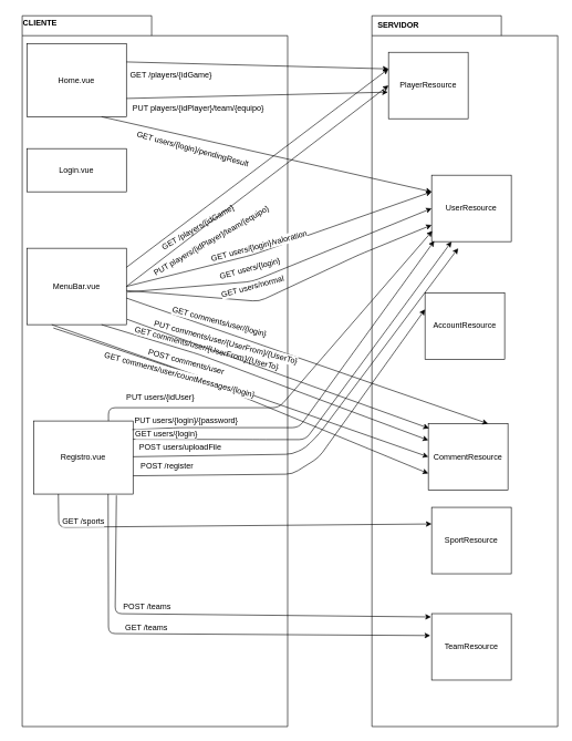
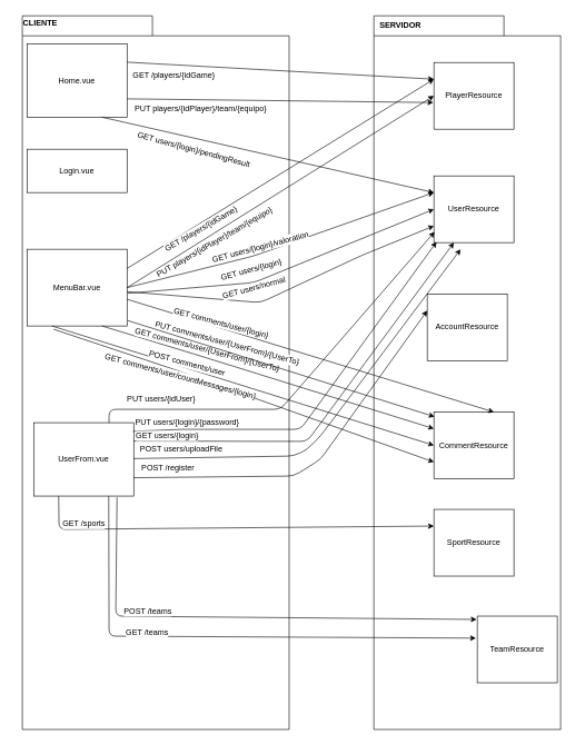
  <mxCell id="0" />
  <mxCell id="1" parent="0" />
  <mxCell id="2" value="" style="shape=folder;fontStyle=1;spacingTop=10;tabWidth=195;tabHeight=30;tabPosition=left;html=1;gradientColor=none;" vertex="1" parent="1"><mxGeometry x="560" y="23" width="280" height="1070" as="geometry" /></mxCell>
  <mxCell id="3" value="" style="shape=folder;fontStyle=1;spacingTop=10;tabWidth=195;tabHeight=30;tabPosition=left;html=1;gradientColor=none;" vertex="1" parent="1"><mxGeometry x="33" y="23" width="400" height="1070" as="geometry" /></mxCell>
  <mxCell id="4" value="Home.vue" style="rounded=0;whiteSpace=wrap;html=1;" vertex="1" parent="1"><mxGeometry x="40" y="65" width="150" height="110" as="geometry" /></mxCell>
  <mxCell id="5" value="Login.vue" style="rounded=0;whiteSpace=wrap;html=1;" vertex="1" parent="1"><mxGeometry x="40" y="223" width="150" height="65" as="geometry" /></mxCell>
  <mxCell id="6" value="CLIENTE" style="text;align=center;fontStyle=1;verticalAlign=middle;spacingLeft=3;spacingRight=3;strokeColor=none;rotatable=0;points=[[0,0.5],[1,0.5]];portConstraint=eastwest;gradientColor=none;" vertex="1" parent="1"><mxGeometry y="20" width="80" height="26" as="geometry" x="20" /></mxCell>
  <mxCell id="7" value="SERVIDOR" style="text;align=center;fontStyle=1;verticalAlign=middle;spacingLeft=3;spacingRight=3;strokeColor=none;rotatable=0;points=[[0,0.5],[1,0.5]];portConstraint=eastwest;gradientColor=none;" vertex="1" parent="1"><mxGeometry x="560" y="23" width="80" height="26" as="geometry" /></mxCell>
  <mxCell id="8" style="edgeStyle=orthogonalEdgeStyle;rounded=0;orthogonalLoop=1;jettySize=auto;html=1;exitX=0.75;exitY=1;exitDx=0;exitDy=0;entryX=0.75;entryY=1;entryDx=0;entryDy=0;" edge="1" parent="1" source="9" target="9"><mxGeometry relative="1" as="geometry"><mxPoint x="130" y="448" as="targetPoint" /></mxGeometry></mxCell>
  <mxCell id="9" value="MenuBar.vue" style="rounded=0;whiteSpace=wrap;html=1;" vertex="1" parent="1"><mxGeometry x="40" y="373" width="150" height="115" as="geometry" /></mxCell>
- <mxCell id="10" value="Registro.vue" style="rounded=0;whiteSpace=wrap;html=1;" vertex="1" parent="1"><mxGeometry x="50" y="633" width="150" height="110" as="geometry" /></mxCell>
+ <mxCell id="10" value="UserFrom.vue" style="rounded=0;whiteSpace=wrap;html=1;" vertex="1" parent="1"><mxGeometry x="50" y="633" width="150" height="110" as="geometry" /></mxCell>
  <mxCell id="11" value="UserResource" style="rounded=0;whiteSpace=wrap;html=1;" vertex="1" parent="1"><mxGeometry x="650" y="263" width="120" height="100" as="geometry" /></mxCell>
- <mxCell id="12" value="CommentResource" style="rounded=0;whiteSpace=wrap;html=1;" vertex="1" parent="1"><mxGeometry x="645" y="637" width="120" height="100" as="geometry" /></mxCell>
- <mxCell id="13" value="PlayerResource" style="rounded=0;whiteSpace=wrap;html=1;" vertex="1" parent="1"><mxGeometry x="585" y="78" width="120" height="100" as="geometry" /></mxCell>
+ <mxCell id="12" value="CommentResource" style="rounded=0;whiteSpace=wrap;html=1;" vertex="1" parent="1"><mxGeometry x="650" y="617" width="120" height="100" as="geometry" /></mxCell>
+ <mxCell id="13" value="PlayerResource" style="rounded=0;whiteSpace=wrap;html=1;" vertex="1" parent="1"><mxGeometry x="650" y="93" width="120" height="100" as="geometry" /></mxCell>
  <mxCell id="14" value="" style="endArrow=classic;html=1;entryX=0;entryY=0.25;entryDx=0;entryDy=0;exitX=1;exitY=0.25;exitDx=0;exitDy=0;" edge="1" parent="1" source="4" target="13"><mxGeometry width="50" height="50" relative="1" as="geometry"><mxPoint x="200" y="103" as="sourcePoint" /><mxPoint x="650" y="531" as="targetPoint" /><Array as="points" /></mxGeometry></mxCell>
  <mxCell id="15" value="GET /players/{idGame}" style="text;html=1;resizable=0;points=[];align=center;verticalAlign=middle;labelBackgroundColor=#ffffff;rotation=0;" vertex="1" connectable="0" parent="14"><mxGeometry x="-0.91" y="-1" relative="1" as="geometry"><mxPoint x="49" y="18" as="offset" /></mxGeometry></mxCell>
  <mxCell id="16" value="" style="endArrow=classic;html=1;entryX=-0.008;entryY=0.6;entryDx=0;entryDy=0;exitX=1;exitY=0.75;exitDx=0;exitDy=0;entryPerimeter=0;" edge="1" parent="1" source="4" target="13"><mxGeometry width="50" height="50" relative="1" as="geometry"><mxPoint x="200" y="103" as="sourcePoint" /><mxPoint x="660" y="128" as="targetPoint" /><Array as="points" /></mxGeometry></mxCell>
  <mxCell id="17" value="PUT players/{idPlayer}/team/{equipo}&lt;br&gt;" style="text;html=1;resizable=0;points=[];align=center;verticalAlign=middle;labelBackgroundColor=#ffffff;rotation=0;" vertex="1" connectable="0" parent="16"><mxGeometry x="-0.91" y="-1" relative="1" as="geometry"><mxPoint x="89" y="14" as="offset" /></mxGeometry></mxCell>
  <mxCell id="18" value="" style="endArrow=classic;html=1;entryX=0;entryY=0.25;entryDx=0;entryDy=0;exitX=0.75;exitY=1;exitDx=0;exitDy=0;" edge="1" parent="1" source="4" target="11"><mxGeometry width="50" height="50" relative="1" as="geometry"><mxPoint x="200" y="158" as="sourcePoint" /><mxPoint x="659" y="163" as="targetPoint" /><Array as="points" /></mxGeometry></mxCell>
  <mxCell id="19" value="GET users/{login}/pendingResult&lt;br&gt;" style="text;html=1;resizable=0;points=[];align=center;verticalAlign=middle;labelBackgroundColor=#ffffff;rotation=15;" vertex="1" connectable="0" parent="18"><mxGeometry x="-0.91" y="-1" relative="1" as="geometry"><mxPoint x="115" y="42" as="offset" /></mxGeometry></mxCell>
  <mxCell id="20" value="" style="endArrow=classic;html=1;entryX=0;entryY=0.25;entryDx=0;entryDy=0;exitX=1;exitY=0.25;exitDx=0;exitDy=0;" edge="1" parent="1" source="9" target="13"><mxGeometry width="50" height="50" relative="1" as="geometry"><mxPoint x="200" y="103" as="sourcePoint" /><mxPoint x="660" y="128" as="targetPoint" /><Array as="points" /></mxGeometry></mxCell>
  <mxCell id="21" value="GET /players/{idGame}" style="text;html=1;resizable=0;points=[];align=center;verticalAlign=middle;labelBackgroundColor=#ffffff;rotation=-30;" vertex="1" connectable="0" parent="20"><mxGeometry x="-0.91" y="-1" relative="1" as="geometry"><mxPoint x="89" y="-47" as="offset" /></mxGeometry></mxCell>
  <mxCell id="22" value="" style="endArrow=classic;html=1;entryX=0;entryY=0.5;entryDx=0;entryDy=0;exitX=1;exitY=0.5;exitDx=0;exitDy=0;" edge="1" parent="1" source="9" target="13"><mxGeometry width="50" height="50" relative="1" as="geometry"><mxPoint x="200" y="158" as="sourcePoint" /><mxPoint x="659" y="163" as="targetPoint" /><Array as="points" /></mxGeometry></mxCell>
  <mxCell id="23" value="PUT players/{idPlayer}/team/{equipo}&lt;br&gt;" style="text;html=1;resizable=0;points=[];align=center;verticalAlign=middle;labelBackgroundColor=#ffffff;rotation=-30;" vertex="1" connectable="0" parent="22"><mxGeometry x="-0.91" y="-1" relative="1" as="geometry"><mxPoint x="109" y="-56" as="offset" /></mxGeometry></mxCell>
  <mxCell id="24" value="" style="endArrow=classic;html=1;entryX=0;entryY=0.25;entryDx=0;entryDy=0;exitX=0.75;exitY=1;exitDx=0;exitDy=0;" edge="1" parent="1" source="9" target="12"><mxGeometry width="50" height="50" relative="1" as="geometry"><mxPoint x="200" y="441" as="sourcePoint" /><mxPoint x="660" y="153" as="targetPoint" /><Array as="points"><mxPoint x="300" y="533" /></Array></mxGeometry></mxCell>
  <mxCell id="25" value="GET comments/user/{UserFrom}/{UserTo}&lt;br&gt;" style="text;html=1;resizable=0;points=[];align=center;verticalAlign=middle;labelBackgroundColor=#ffffff;rotation=15;" vertex="1" connectable="0" parent="24"><mxGeometry x="-0.91" y="-1" relative="1" as="geometry"><mxPoint x="135.5" y="27.5" as="offset" /></mxGeometry></mxCell>
  <mxCell id="26" value="" style="endArrow=classic;html=1;entryX=0;entryY=0.5;entryDx=0;entryDy=0;exitX=0.25;exitY=1;exitDx=0;exitDy=0;" edge="1" parent="1" source="9" target="12"><mxGeometry width="50" height="50" relative="1" as="geometry"><mxPoint x="200" y="463.14" as="sourcePoint" /><mxPoint x="660" y="602" as="targetPoint" /><Array as="points" /></mxGeometry></mxCell>
  <mxCell id="27" value="POST comments/user&lt;br&gt;" style="text;html=1;resizable=0;points=[];align=center;verticalAlign=middle;labelBackgroundColor=#ffffff;rotation=15;" vertex="1" connectable="0" parent="26"><mxGeometry x="-0.91" y="-1" relative="1" as="geometry"><mxPoint x="176.5" y="46" as="offset" /></mxGeometry></mxCell>
  <mxCell id="28" value="" style="endArrow=classic;html=1;entryX=0;entryY=0.5;entryDx=0;entryDy=0;exitX=1.007;exitY=0.574;exitDx=0;exitDy=0;exitPerimeter=0;" edge="1" parent="1" source="9" target="11"><mxGeometry width="50" height="50" relative="1" as="geometry"><mxPoint x="200" y="463.14" as="sourcePoint" /><mxPoint x="660" y="602" as="targetPoint" /><Array as="points"><mxPoint x="380" y="423" /></Array></mxGeometry></mxCell>
  <mxCell id="29" value="GET users/{login}&lt;br&gt;" style="text;html=1;resizable=0;points=[];align=center;verticalAlign=middle;labelBackgroundColor=#ffffff;rotation=-15;" vertex="1" connectable="0" parent="28"><mxGeometry x="-0.91" y="-1" relative="1" as="geometry"><mxPoint x="162" y="-35" as="offset" /></mxGeometry></mxCell>
  <mxCell id="30" value="" style="endArrow=classic;html=1;entryX=0.75;entryY=0;entryDx=0;entryDy=0;exitX=1;exitY=0.652;exitDx=0;exitDy=0;exitPerimeter=0;" edge="1" parent="1" source="9" target="12"><mxGeometry width="50" height="50" relative="1" as="geometry"><mxPoint x="200" y="463.14" as="sourcePoint" /><mxPoint x="660" y="602" as="targetPoint" /><Array as="points" /></mxGeometry></mxCell>
  <mxCell id="31" value="PUT comments/user/{UserFrom}/{UserTo}&lt;br&gt;" style="text;html=1;resizable=0;points=[];align=center;verticalAlign=middle;labelBackgroundColor=#ffffff;rotation=15;" vertex="1" connectable="0" parent="30"><mxGeometry x="-0.91" y="-1" relative="1" as="geometry"><mxPoint x="125.5" y="56.5" as="offset" /></mxGeometry></mxCell>
  <mxCell id="32" value="" style="endArrow=classic;html=1;entryX=0;entryY=0.75;entryDx=0;entryDy=0;" edge="1" parent="1" target="12"><mxGeometry width="50" height="50" relative="1" as="geometry"><mxPoint x="80" y="493" as="sourcePoint" /><mxPoint x="660" y="627" as="targetPoint" /><Array as="points"><mxPoint x="260" y="553" /></Array></mxGeometry></mxCell>
  <mxCell id="33" value="GET comments/user/countMessages/{login}&lt;br&gt;" style="text;html=1;resizable=0;points=[];align=center;verticalAlign=middle;labelBackgroundColor=#ffffff;rotation=15;" vertex="1" connectable="0" parent="32"><mxGeometry x="-0.91" y="-1" relative="1" as="geometry"><mxPoint x="164.5" y="60.5" as="offset" /></mxGeometry></mxCell>
  <mxCell id="34" value="" style="endArrow=classic;html=1;entryX=0.008;entryY=0.07;entryDx=0;entryDy=0;entryPerimeter=0;exitX=1.007;exitY=0.93;exitDx=0;exitDy=0;exitPerimeter=0;" edge="1" parent="1" source="9" target="12"><mxGeometry width="50" height="50" relative="1" as="geometry"><mxPoint x="200" y="458" as="sourcePoint" /><mxPoint x="720" y="577" as="targetPoint" /><Array as="points" /></mxGeometry></mxCell>
  <mxCell id="35" value="GET comments/user/{login}&lt;br&gt;" style="text;html=1;resizable=0;points=[];align=center;verticalAlign=middle;labelBackgroundColor=#ffffff;rotation=15;" vertex="1" connectable="0" parent="34"><mxGeometry x="-0.91" y="-1" relative="1" as="geometry"><mxPoint x="118.5" y="-4.5" as="offset" /></mxGeometry></mxCell>
  <mxCell id="36" value="" style="endArrow=classic;html=1;entryX=0;entryY=0.25;entryDx=0;entryDy=0;exitX=1;exitY=0.5;exitDx=0;exitDy=0;" edge="1" parent="1" source="9" target="11"><mxGeometry width="50" height="50" relative="1" as="geometry"><mxPoint x="201" y="449" as="sourcePoint" /><mxPoint x="660" y="473" as="targetPoint" /><Array as="points"><mxPoint x="380" y="383" /></Array></mxGeometry></mxCell>
  <mxCell id="37" value="GET users/{login}/valoration&lt;br&gt;" style="text;html=1;resizable=0;points=[];align=center;verticalAlign=middle;labelBackgroundColor=#ffffff;rotation=-15;" vertex="1" connectable="0" parent="36"><mxGeometry x="-0.91" y="-1" relative="1" as="geometry"><mxPoint x="178" y="-56" as="offset" /></mxGeometry></mxCell>
  <mxCell id="38" value="" style="endArrow=classic;html=1;entryX=0;entryY=0.75;entryDx=0;entryDy=0;" edge="1" parent="1" source="9" target="11"><mxGeometry width="50" height="50" relative="1" as="geometry"><mxPoint x="201" y="449" as="sourcePoint" /><mxPoint x="660" y="473" as="targetPoint" /><Array as="points"><mxPoint x="390" y="453" /><mxPoint x="540" y="383" /></Array></mxGeometry></mxCell>
  <mxCell id="39" value="GET users/normal&lt;br&gt;" style="text;html=1;resizable=0;points=[];align=center;verticalAlign=middle;labelBackgroundColor=#ffffff;rotation=-15;" vertex="1" connectable="0" parent="38"><mxGeometry x="-0.91" y="-1" relative="1" as="geometry"><mxPoint x="168" y="-9" as="offset" /></mxGeometry></mxCell>
  <mxCell id="40" value="" style="endArrow=classic;html=1;entryX=0.25;entryY=1;entryDx=0;entryDy=0;exitX=1;exitY=0.25;exitDx=0;exitDy=0;" edge="1" parent="1" source="10" target="11"><mxGeometry width="50" height="50" relative="1" as="geometry"><mxPoint x="201" y="449" as="sourcePoint" /><mxPoint x="660" y="473" as="targetPoint" /><Array as="points"><mxPoint x="390" y="661" /><mxPoint x="460" y="661" /></Array></mxGeometry></mxCell>
  <mxCell id="41" value="PUT users/{login}/{password}&lt;br&gt;" style="text;html=1;resizable=0;points=[];align=center;verticalAlign=middle;labelBackgroundColor=#ffffff;rotation=0;" vertex="1" connectable="0" parent="40"><mxGeometry x="-0.91" y="-1" relative="1" as="geometry"><mxPoint x="52" y="-29" as="offset" /></mxGeometry></mxCell>
  <mxCell id="42" value="AccountResource" style="rounded=0;whiteSpace=wrap;html=1;" vertex="1" parent="1"><mxGeometry x="640" y="440" width="120" height="100" as="geometry" /></mxCell>
  <mxCell id="43" value="" style="endArrow=classic;html=1;entryX=0;entryY=0.25;entryDx=0;entryDy=0;exitX=1;exitY=0.75;exitDx=0;exitDy=0;" edge="1" parent="1" source="10" target="42"><mxGeometry width="50" height="50" relative="1" as="geometry"><mxPoint x="210" y="671" as="sourcePoint" /><mxPoint x="690" y="373" as="targetPoint" /><Array as="points"><mxPoint x="440" y="713" /><mxPoint x="480" y="688" /></Array></mxGeometry></mxCell>
  <mxCell id="44" value="POST /register&lt;br&gt;" style="text;html=1;resizable=0;points=[];align=center;verticalAlign=middle;labelBackgroundColor=#ffffff;rotation=0;" vertex="1" connectable="0" parent="43"><mxGeometry x="-0.91" y="-1" relative="1" as="geometry"><mxPoint x="25" y="-16" as="offset" /></mxGeometry></mxCell>
  <mxCell id="45" value="" style="endArrow=classic;html=1;entryX=0.008;entryY=0.84;entryDx=0;entryDy=0;entryPerimeter=0;" edge="1" parent="1" target="11"><mxGeometry width="50" height="50" relative="1" as="geometry"><mxPoint x="163" y="633" as="sourcePoint" /><mxPoint x="690" y="373" as="targetPoint" /><Array as="points"><mxPoint x="163" y="613" /><mxPoint x="420" y="613" /></Array></mxGeometry></mxCell>
  <mxCell id="46" value="PUT users/{idUser}&lt;br&gt;" style="text;html=1;resizable=0;points=[];align=center;verticalAlign=middle;labelBackgroundColor=#ffffff;rotation=0;" vertex="1" connectable="0" parent="45"><mxGeometry x="-0.91" y="-1" relative="1" as="geometry"><mxPoint x="69" y="-17" as="offset" /></mxGeometry></mxCell>
  <mxCell id="47" value="" style="endArrow=classic;html=1;entryX=0.25;entryY=1;entryDx=0;entryDy=0;" edge="1" parent="1" source="10"><mxGeometry width="50" height="50" relative="1" as="geometry"><mxPoint x="210" y="671" as="sourcePoint" /><mxPoint x="690" y="373" as="targetPoint" /><Array as="points"><mxPoint x="440" y="683" /><mxPoint x="460" y="673" /><mxPoint x="480" y="653" /></Array></mxGeometry></mxCell>
  <mxCell id="48" value="POST users/uploadFile&lt;br&gt;" style="text;html=1;resizable=0;points=[];align=center;verticalAlign=middle;labelBackgroundColor=#ffffff;rotation=0;" vertex="1" connectable="0" parent="47"><mxGeometry x="-0.91" y="-1" relative="1" as="geometry"><mxPoint x="41" y="-14.5" as="offset" /></mxGeometry></mxCell>
  <mxCell id="49" value="SportResource" style="rounded=0;whiteSpace=wrap;html=1;" vertex="1" parent="1"><mxGeometry x="650" y="763" width="120" height="100" as="geometry" /></mxCell>
  <mxCell id="50" value="" style="endArrow=classic;html=1;entryX=0;entryY=0.25;entryDx=0;entryDy=0;exitX=0.25;exitY=1;exitDx=0;exitDy=0;" edge="1" parent="1" source="10" target="49"><mxGeometry width="50" height="50" relative="1" as="geometry"><mxPoint x="210" y="726" as="sourcePoint" /><mxPoint x="650" y="475" as="targetPoint" /><Array as="points"><mxPoint x="88" y="793" /></Array></mxGeometry></mxCell>
  <mxCell id="51" value="GET /sports&lt;br&gt;" style="text;html=1;resizable=0;points=[];align=center;verticalAlign=middle;labelBackgroundColor=#ffffff;rotation=0;" vertex="1" connectable="0" parent="50"><mxGeometry x="-0.91" y="-1" relative="1" as="geometry"><mxPoint x="38" y="13" as="offset" /></mxGeometry></mxCell>
- <mxCell id="52" value="TeamResource" style="rounded=0;whiteSpace=wrap;html=1;" vertex="1" parent="1"><mxGeometry x="650" y="923" width="120" height="100" as="geometry" /></mxCell>
+ <mxCell id="52" value="TeamResource" style="rounded=0;whiteSpace=wrap;html=1;" vertex="1" parent="1"><mxGeometry x="715" y="923" width="120" height="100" as="geometry" /></mxCell>
  <mxCell id="53" value="" style="endArrow=classic;html=1;entryX=-0.017;entryY=0.33;entryDx=0;entryDy=0;exitX=0.75;exitY=1;exitDx=0;exitDy=0;entryPerimeter=0;" edge="1" parent="1" source="10" target="52"><mxGeometry width="50" height="50" relative="1" as="geometry"><mxPoint x="98" y="763" as="sourcePoint" /><mxPoint x="660" y="798" as="targetPoint" /><Array as="points"><mxPoint x="163" y="953" /></Array></mxGeometry></mxCell>
  <mxCell id="54" value="GET /teams&lt;br&gt;" style="text;html=1;resizable=0;points=[];align=center;verticalAlign=middle;labelBackgroundColor=#ffffff;rotation=0;" vertex="1" connectable="0" parent="53"><mxGeometry x="-0.91" y="-1" relative="1" as="geometry"><mxPoint x="58" y="169" as="offset" /></mxGeometry></mxCell>
  <mxCell id="55" value="" style="endArrow=classic;html=1;entryX=-0.008;entryY=0.05;entryDx=0;entryDy=0;exitX=0.833;exitY=1.018;exitDx=0;exitDy=0;exitPerimeter=0;entryPerimeter=0;" edge="1" parent="1" source="10" target="52"><mxGeometry width="50" height="50" relative="1" as="geometry"><mxPoint x="173" y="753" as="sourcePoint" /><mxPoint x="660" y="958" as="targetPoint" /><Array as="points"><mxPoint x="173" y="923" /></Array></mxGeometry></mxCell>
  <mxCell id="56" value="POST /teams&lt;br&gt;" style="text;html=1;resizable=0;points=[];align=center;verticalAlign=middle;labelBackgroundColor=#ffffff;rotation=0;" vertex="1" connectable="0" parent="55"><mxGeometry x="-0.91" y="-1" relative="1" as="geometry"><mxPoint x="46.5" y="139" as="offset" /></mxGeometry></mxCell>
  <mxCell id="57" value="" style="endArrow=classic;html=1;entryX=0.033;entryY=0.99;entryDx=0;entryDy=0;entryPerimeter=0;exitX=0.993;exitY=0.118;exitDx=0;exitDy=0;exitPerimeter=0;" edge="1" parent="1" source="10" target="11"><mxGeometry width="50" height="50" relative="1" as="geometry"><mxPoint x="210" y="671" as="sourcePoint" /><mxPoint x="690" y="373" as="targetPoint" /><Array as="points"><mxPoint x="270" y="643" /><mxPoint x="450" y="643" /></Array></mxGeometry></mxCell>
  <mxCell id="58" value="GET users/{login}&lt;br&gt;" style="text;html=1;resizable=0;points=[];align=center;verticalAlign=middle;labelBackgroundColor=#ffffff;rotation=0;" vertex="1" connectable="0" parent="57"><mxGeometry x="-0.91" y="-1" relative="1" as="geometry"><mxPoint x="24" y="6.5" as="offset" /></mxGeometry></mxCell>
